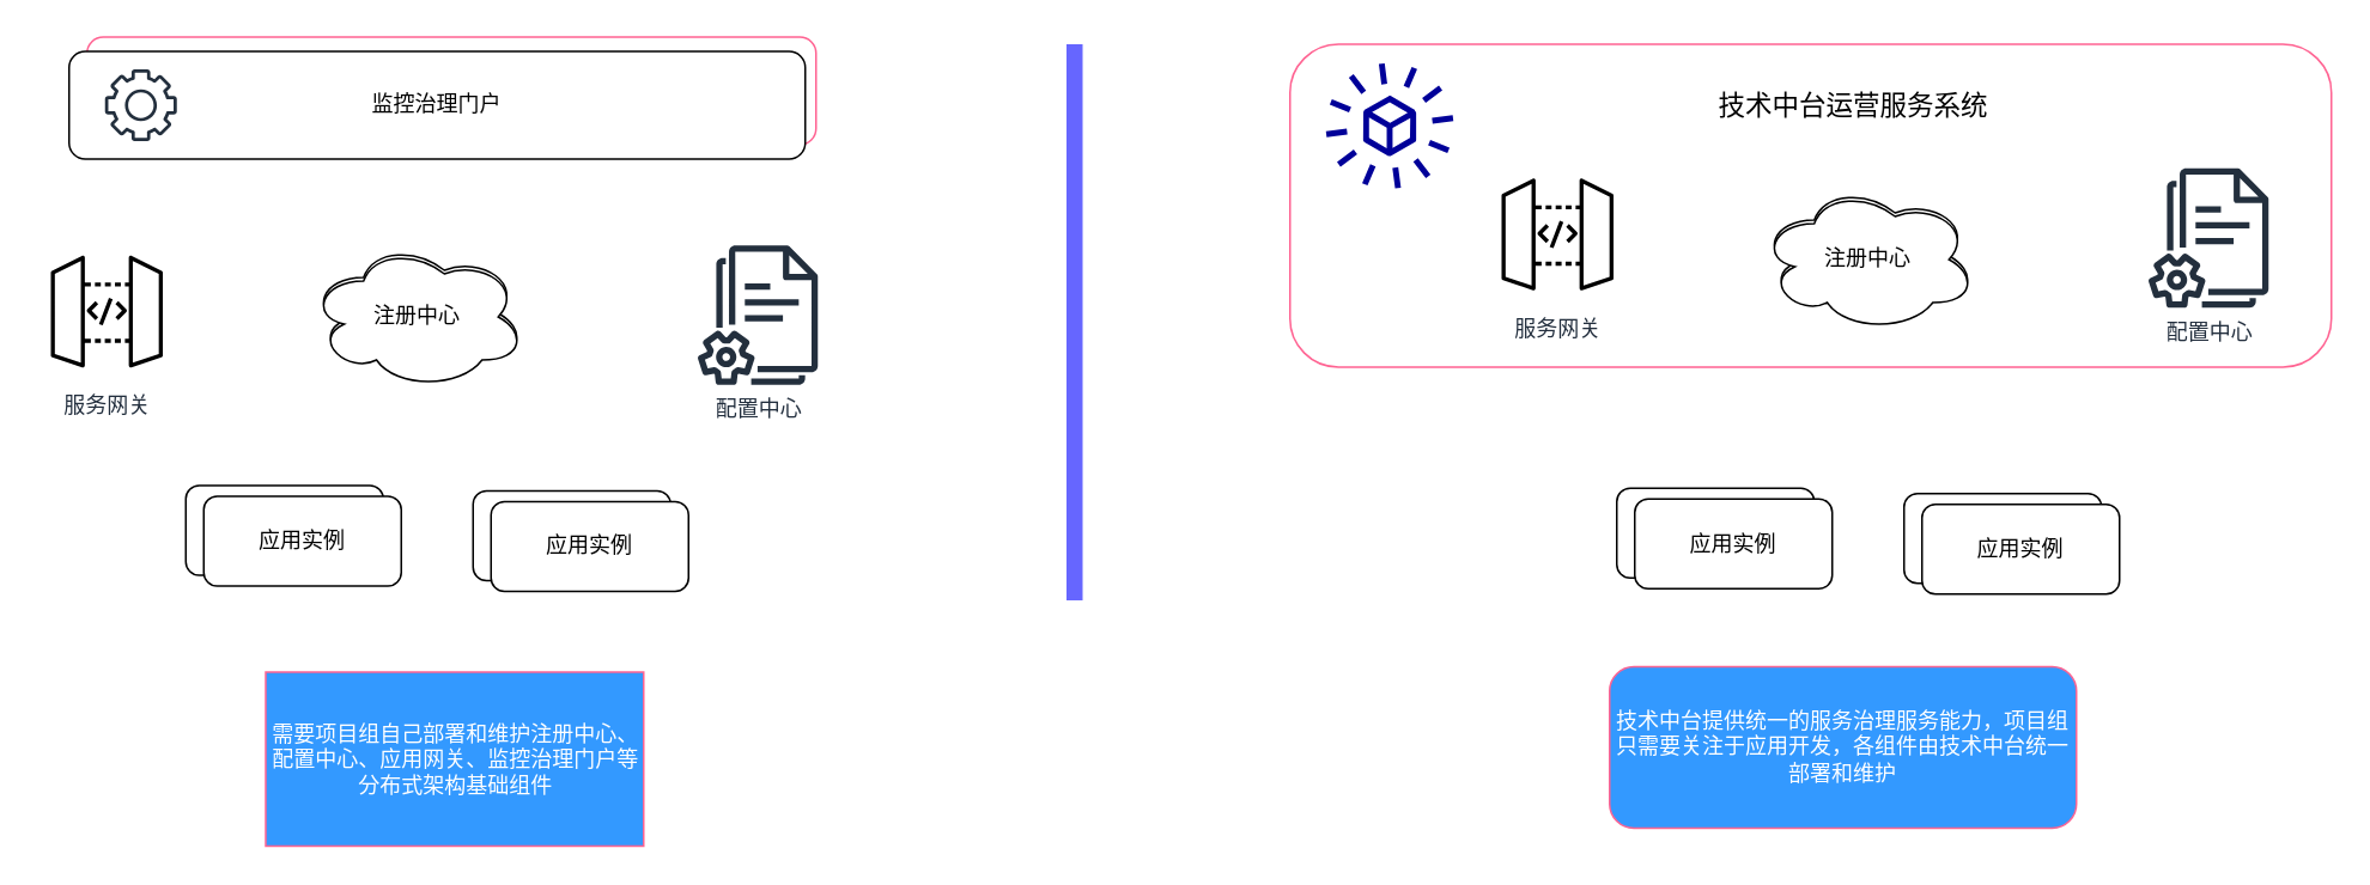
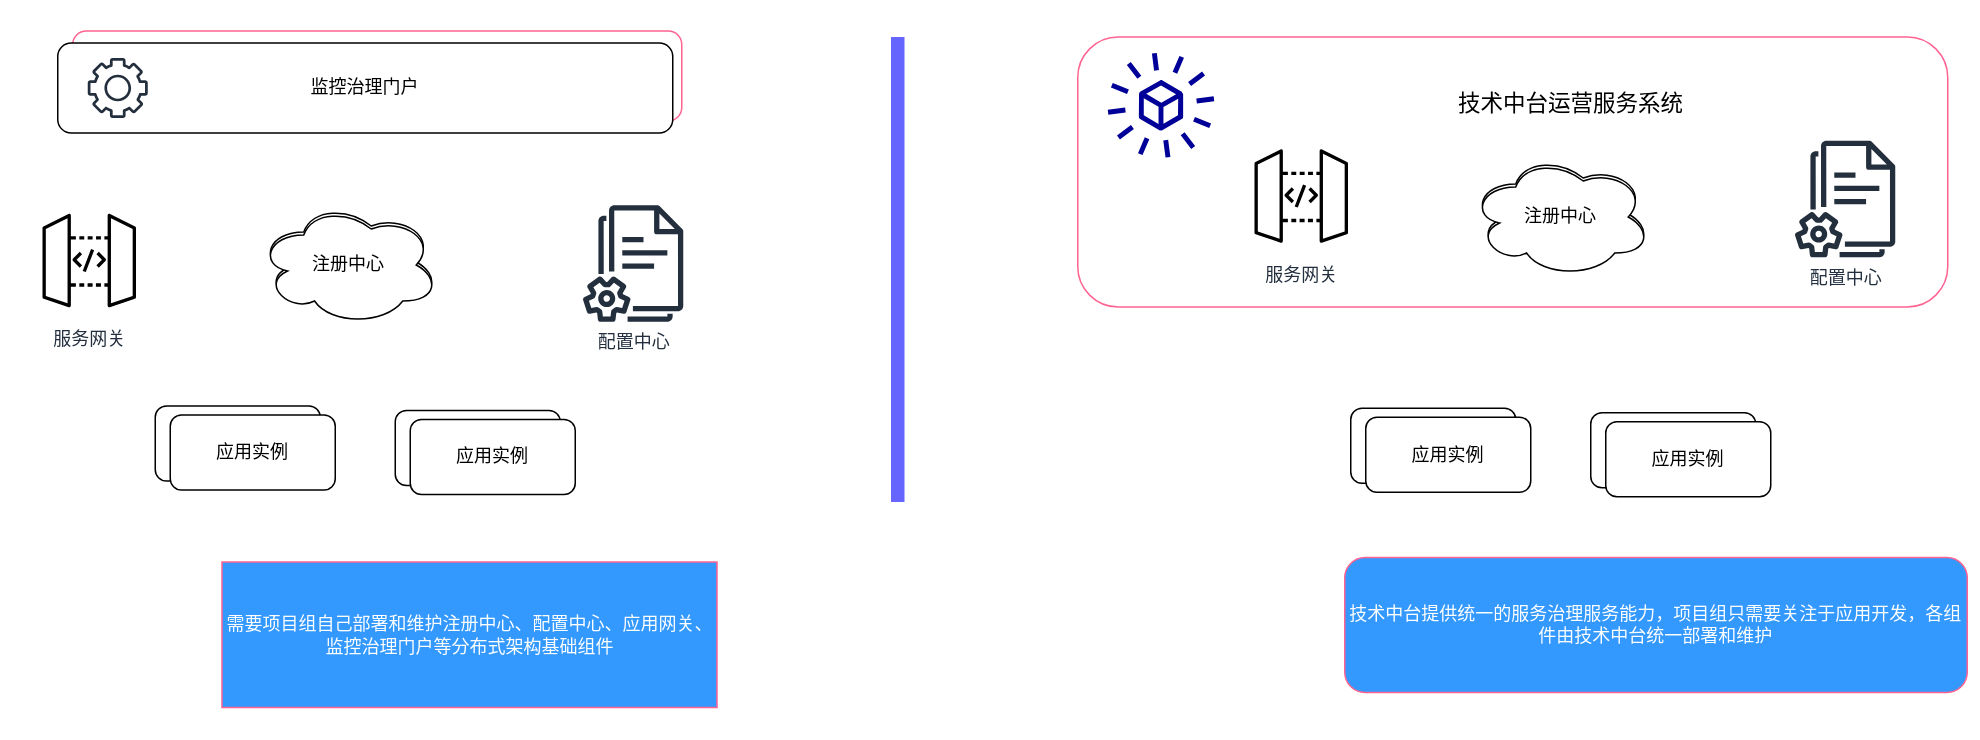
  <mxCell id="0" />
  <mxCell id="1" parent="0" />
  <mxCell id="2" value="" style="rounded=1;whiteSpace=wrap;html=1;sketch=0;fontSize=13;fontColor=#FFFFFF;strokeColor=#FF6392;fillColor=#FFFFFF;" vertex="1" parent="1"><mxGeometry x="48" y="20" width="406" height="60" as="geometry" /></mxCell>
  <mxCell id="3" value="" style="ellipse;shape=cloud;whiteSpace=wrap;html=1;fillColor=none;gradientColor=#ffffff;" vertex="1" parent="1"><mxGeometry x="172" y="134" width="120" height="80" as="geometry" /></mxCell>
  <mxCell id="4" value="&lt;font color=&quot;#000000&quot;&gt;注册中心&lt;/font&gt;" style="ellipse;shape=cloud;whiteSpace=wrap;html=1;fontColor=#FFFFFF;fillColor=#FFFFFF;gradientColor=#ffffff;" vertex="1" parent="1"><mxGeometry x="172" y="136" width="120" height="80" as="geometry" /></mxCell>
  <mxCell id="5" value="应用实例" style="rounded=1;whiteSpace=wrap;html=1;fontColor=#000000;fillColor=#FFFFFF;gradientColor=#ffffff;" vertex="1" parent="1"><mxGeometry x="103" y="270" width="110" height="50" as="geometry" /></mxCell>
  <mxCell id="6" value="应用实例" style="rounded=1;whiteSpace=wrap;html=1;fontColor=#000000;fillColor=#FFFFFF;gradientColor=#ffffff;" vertex="1" parent="1"><mxGeometry x="113" y="276" width="110" height="50" as="geometry" /></mxCell>
  <mxCell id="7" value="监控治理门户" style="rounded=1;whiteSpace=wrap;html=1;fontColor=#000000;fillColor=#FFFFFF;gradientColor=#ffffff;" vertex="1" parent="1"><mxGeometry x="38" y="28" width="410" height="60" as="geometry" /></mxCell>
  <mxCell id="8" value="" style="sketch=0;outlineConnect=0;fontColor=#232F3E;gradientColor=none;fillColor=#232F3D;strokeColor=none;dashed=0;verticalLabelPosition=bottom;verticalAlign=top;align=center;html=1;fontSize=12;fontStyle=0;aspect=fixed;pointerEvents=1;shape=mxgraph.aws4.gear;" vertex="1" parent="1"><mxGeometry x="58" y="38" width="40" height="40" as="geometry" /></mxCell>
  <mxCell id="9" value="应用实例" style="rounded=1;whiteSpace=wrap;html=1;fontColor=#000000;fillColor=#FFFFFF;gradientColor=#ffffff;" vertex="1" parent="1"><mxGeometry x="263" y="273" width="110" height="50" as="geometry" /></mxCell>
  <mxCell id="10" value="应用实例" style="rounded=1;whiteSpace=wrap;html=1;fontColor=#000000;fillColor=#FFFFFF;gradientColor=#ffffff;" vertex="1" parent="1"><mxGeometry x="273" y="279" width="110" height="50" as="geometry" /></mxCell>
  <mxCell id="11" value="配置中心" style="sketch=0;outlineConnect=0;fontColor=#232F3E;gradientColor=none;fillColor=#232F3D;strokeColor=none;dashed=0;verticalLabelPosition=bottom;verticalAlign=top;align=center;html=1;fontSize=12;fontStyle=0;aspect=fixed;pointerEvents=1;shape=mxgraph.aws4.documents2;" vertex="1" parent="1"><mxGeometry x="388" y="136" width="67" height="78" as="geometry" /></mxCell>
  <mxCell id="12" value="服务网关" style="sketch=0;points=[[0,0,0],[0.25,0,0],[0.5,0,0],[0.75,0,0],[1,0,0],[0,1,0],[0.25,1,0],[0.5,1,0],[0.75,1,0],[1,1,0],[0,0.25,0],[0,0.5,0],[0,0.75,0],[1,0.25,0],[1,0.5,0],[1,0.75,0]];outlineConnect=0;fontColor=#232F3E;gradientColor=#FFFFFF;gradientDirection=north;fillColor=#FFFFFF;strokeColor=#000000;dashed=0;verticalLabelPosition=bottom;verticalAlign=top;align=center;html=1;fontSize=12;fontStyle=0;aspect=fixed;shape=mxgraph.aws4.resourceIcon;resIcon=mxgraph.aws4.api_gateway;" vertex="1" parent="1"><mxGeometry x="20" y="134" width="78" height="78" as="geometry" /></mxCell>
- <mxCell id="13" value="&lt;font&gt;&lt;font color=&quot;#ffffff&quot;&gt;需要项目组自己部署和维护注册中心、配置中心、应用网关、监控治理门户等分布式架构基础组件&lt;/font&gt;&lt;br&gt;&lt;/font&gt;" style="rounded=1;whiteSpace=wrap;html=1;sketch=0;fontColor=#5AA9E6;strokeColor=#FF6392;fillColor=#3399FF;arcSize=0;" vertex="1" parent="1"><mxGeometry x="147.5" y="374" width="210.5" height="97" as="geometry" /></mxCell>
+ <mxCell id="13" value="&lt;font&gt;&lt;font color=&quot;#ffffff&quot;&gt;需要项目组自己部署和维护注册中心、配置中心、应用网关、监控治理门户等分布式架构基础组件&lt;/font&gt;&lt;br&gt;&lt;/font&gt;" style="rounded=1;whiteSpace=wrap;html=1;sketch=0;fontColor=#5AA9E6;strokeColor=#FF6392;fillColor=#3399FF;arcSize=0;" vertex="1" parent="1"><mxGeometry x="147.5" y="374" width="330" height="97" as="geometry" /></mxCell>
  <mxCell id="14" value="" style="endArrow=none;html=1;rounded=1;sketch=0;fontSize=13;fontColor=#FFFFFF;strokeColor=#6666FF;fillColor=#FFE45E;curved=0;strokeWidth=9;" edge="1" parent="1"><mxGeometry width="50" height="50" relative="1" as="geometry"><mxPoint x="598" y="334" as="sourcePoint" /><mxPoint x="598" y="24" as="targetPoint" /></mxGeometry></mxCell>
  <mxCell id="15" value="" style="rounded=1;whiteSpace=wrap;html=1;sketch=0;fontSize=13;fontColor=#FFFFFF;strokeColor=#FF6392;fillColor=#FFFFFF;" vertex="1" parent="1"><mxGeometry x="718" y="24" width="580" height="180" as="geometry" /></mxCell>
  <mxCell id="16" value="" style="sketch=0;outlineConnect=0;fontColor=#232F3E;gradientColor=none;fillColor=#000099;strokeColor=none;dashed=0;verticalLabelPosition=bottom;verticalAlign=top;align=center;html=1;fontSize=12;fontStyle=0;aspect=fixed;pointerEvents=1;shape=mxgraph.aws4.eventbridge_saas_partner_event_bus_resource;rounded=1;" vertex="1" parent="1"><mxGeometry x="738" y="34" width="71" height="71" as="geometry" /></mxCell>
  <mxCell id="17" value="" style="ellipse;shape=cloud;whiteSpace=wrap;html=1;fillColor=none;gradientColor=#ffffff;" vertex="1" parent="1"><mxGeometry x="980" y="102" width="120" height="80" as="geometry" /></mxCell>
  <mxCell id="18" value="&lt;font color=&quot;#000000&quot;&gt;注册中心&lt;/font&gt;" style="ellipse;shape=cloud;whiteSpace=wrap;html=1;fontColor=#FFFFFF;fillColor=#FFFFFF;gradientColor=#ffffff;" vertex="1" parent="1"><mxGeometry x="980" y="104" width="120" height="80" as="geometry" /></mxCell>
  <mxCell id="19" value="配置中心" style="sketch=0;outlineConnect=0;fontColor=#232F3E;gradientColor=none;fillColor=#232F3D;strokeColor=none;dashed=0;verticalLabelPosition=bottom;verticalAlign=top;align=center;html=1;fontSize=12;fontStyle=0;aspect=fixed;pointerEvents=1;shape=mxgraph.aws4.documents2;" vertex="1" parent="1"><mxGeometry x="1196" y="93" width="67" height="78" as="geometry" /></mxCell>
  <mxCell id="20" value="服务网关" style="sketch=0;points=[[0,0,0],[0.25,0,0],[0.5,0,0],[0.75,0,0],[1,0,0],[0,1,0],[0.25,1,0],[0.5,1,0],[0.75,1,0],[1,1,0],[0,0.25,0],[0,0.5,0],[0,0.75,0],[1,0.25,0],[1,0.5,0],[1,0.75,0]];outlineConnect=0;fontColor=#232F3E;gradientColor=#FFFFFF;gradientDirection=north;fillColor=#FFFFFF;strokeColor=#000000;dashed=0;verticalLabelPosition=bottom;verticalAlign=top;align=center;html=1;fontSize=12;fontStyle=0;aspect=fixed;shape=mxgraph.aws4.resourceIcon;resIcon=mxgraph.aws4.api_gateway;" vertex="1" parent="1"><mxGeometry x="828" y="91" width="78" height="78" as="geometry" /></mxCell>
- <mxCell id="21" value="&lt;font color=&quot;#000000&quot; style=&quot;font-size: 15px&quot;&gt;技术中台运营服务系统&lt;/font&gt;" style="text;html=1;strokeColor=none;fillColor=none;align=center;verticalAlign=middle;whiteSpace=wrap;rounded=0;sketch=0;fontSize=13;fontColor=#FFFFFF;" vertex="1" parent="1"><mxGeometry x="948" y="43" width="168" height="30" as="geometry" /></mxCell>
+ <mxCell id="21" value="&lt;font color=&quot;#000000&quot; style=&quot;font-size: 15px&quot;&gt;技术中台运营服务系统&lt;/font&gt;" style="text;html=1;strokeColor=none;fillColor=none;align=center;verticalAlign=middle;whiteSpace=wrap;rounded=0;sketch=0;fontSize=13;fontColor=#FFFFFF;" vertex="1" parent="1"><mxGeometry x="963" y="53" width="168" height="30" as="geometry" /></mxCell>
  <mxCell id="22" value="应用实例" style="rounded=1;whiteSpace=wrap;html=1;fontColor=#000000;fillColor=#FFFFFF;gradientColor=#ffffff;" vertex="1" parent="1"><mxGeometry x="900" y="271.5" width="110" height="50" as="geometry" /></mxCell>
  <mxCell id="23" value="应用实例" style="rounded=1;whiteSpace=wrap;html=1;fontColor=#000000;fillColor=#FFFFFF;gradientColor=#ffffff;" vertex="1" parent="1"><mxGeometry x="910" y="277.5" width="110" height="50" as="geometry" /></mxCell>
  <mxCell id="24" value="应用实例" style="rounded=1;whiteSpace=wrap;html=1;fontColor=#000000;fillColor=#FFFFFF;gradientColor=#ffffff;" vertex="1" parent="1"><mxGeometry x="1060" y="274.5" width="110" height="50" as="geometry" /></mxCell>
  <mxCell id="25" value="应用实例" style="rounded=1;whiteSpace=wrap;html=1;fontColor=#000000;fillColor=#FFFFFF;gradientColor=#ffffff;" vertex="1" parent="1"><mxGeometry x="1070" y="280.5" width="110" height="50" as="geometry" /></mxCell>
- <mxCell id="26" value="&lt;font color=&quot;#ffffff&quot;&gt;技术中台提供统一的服务治理服务能力，项目组只需要关注于应用开发，各组件由技术中台统一部署和维护&lt;/font&gt;" style="rounded=1;whiteSpace=wrap;html=1;sketch=0;fontColor=#5AA9E6;strokeColor=#FF6392;fillColor=#3399FF;" vertex="1" parent="1"><mxGeometry x="896" y="371" width="260" height="90" as="geometry" /></mxCell>
+ <mxCell id="26" value="&lt;font color=&quot;#ffffff&quot;&gt;技术中台提供统一的服务治理服务能力，项目组只需要关注于应用开发，各组件由技术中台统一部署和维护&lt;/font&gt;" style="rounded=1;whiteSpace=wrap;html=1;sketch=0;fontColor=#5AA9E6;strokeColor=#FF6392;fillColor=#3399FF;" vertex="1" parent="1"><mxGeometry x="896" y="371" width="415" height="90" as="geometry" /></mxCell>
